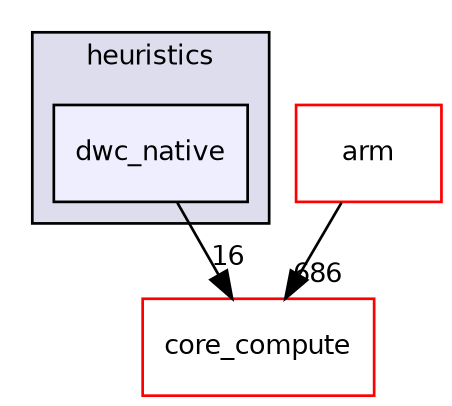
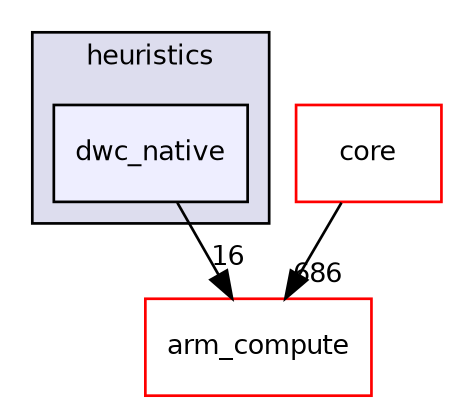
  digraph {
    compound=true
    node [fillcolor=white fontname=Helvetica fontsize=10 shape=box style=filled color=red]
    edge [labeldistance=1.5 labelfontname=Helvetica labelfontsize=10]
    n1 [fillcolor="#eeeeff" label=dwc_native pencolor=black color=""]
-   n2 [label=core_compute]
-   n3 [label=arm]
+   n2 [label=arm_compute]
+   n3 [label=core]
    subgraph cluster_1 {
      bgcolor="#ddddee"
      fontname=Helvetica
      fontsize=10
      label=heuristics
      pencolor=black
      n1
    }
    n1 -> n2 [headlabel=16]
    n3 -> n2 [headlabel=686]
  }
